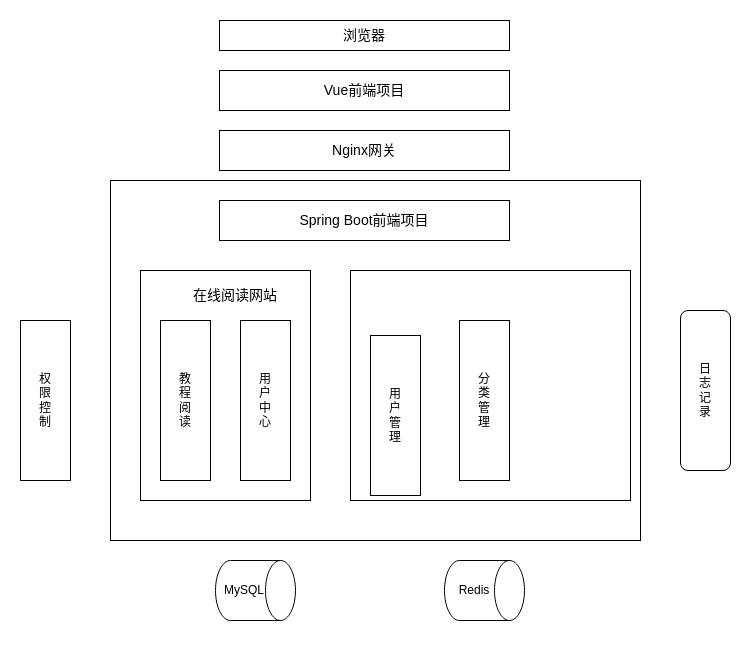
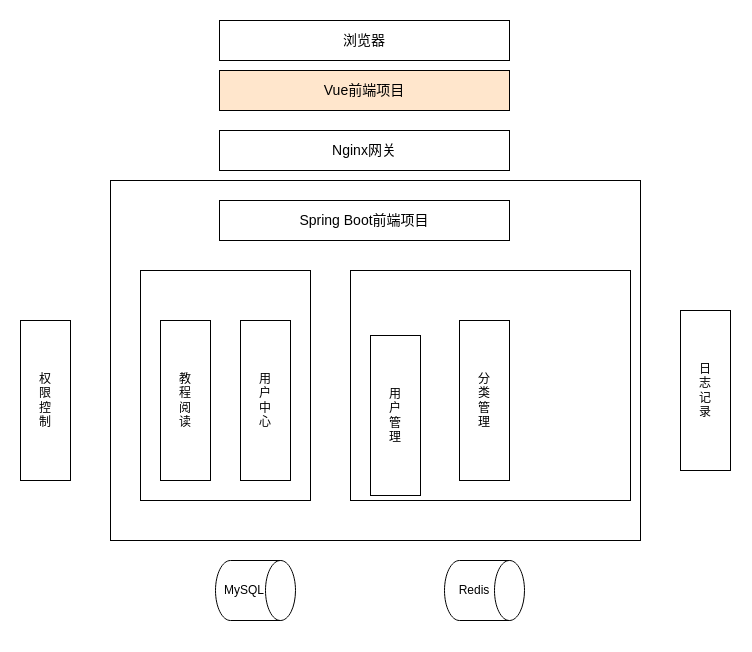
  <mxCell id="0" />
  <mxCell id="1" parent="0" />
- <mxCell id="2" value="&lt;font style=&quot;font-size: 14px;&quot;&gt;浏览器&lt;/font&gt;" style="rounded=0;whiteSpace=wrap;html=1;" vertex="1" parent="1"><mxGeometry x="219" y="20" width="290" height="30" as="geometry" /></mxCell>
- <mxCell id="3" value="&lt;font style=&quot;font-size: 14px;&quot;&gt;Vue前端项目&lt;/font&gt;" style="rounded=0;whiteSpace=wrap;html=1;" vertex="1" parent="1"><mxGeometry x="219" y="70" width="290" height="40" as="geometry" /></mxCell>
+ <mxCell id="2" value="&lt;font style=&quot;font-size: 14px;&quot;&gt;浏览器&lt;/font&gt;" style="rounded=0;whiteSpace=wrap;html=1;" vertex="1" parent="1"><mxGeometry x="219" y="20" width="290" height="40" as="geometry" /></mxCell>
+ <mxCell id="3" value="&lt;font style=&quot;font-size: 14px;&quot;&gt;Vue前端项目&lt;/font&gt;" style="rounded=0;whiteSpace=wrap;html=1;fillColor=#ffe6cc;" vertex="1" parent="1"><mxGeometry x="219" y="70" width="290" height="40" as="geometry" /></mxCell>
  <mxCell id="4" value="" style="rounded=0;whiteSpace=wrap;html=1;" vertex="1" parent="1"><mxGeometry x="110" y="180" width="530" height="360" as="geometry" /></mxCell>
  <mxCell id="5" value="&lt;font style=&quot;font-size: 14px;&quot;&gt;Spring Boot前端项目&lt;/font&gt;" style="rounded=0;whiteSpace=wrap;html=1;" vertex="1" parent="1"><mxGeometry x="219" y="200" width="290" height="40" as="geometry" /></mxCell>
  <mxCell id="6" value="" style="rounded=0;whiteSpace=wrap;html=1;" vertex="1" parent="1"><mxGeometry x="140" y="270" width="170" height="230" as="geometry" /></mxCell>
  <mxCell id="7" value="教&lt;br&gt;程&lt;br&gt;阅&lt;br&gt;读" style="rounded=0;whiteSpace=wrap;html=1;" vertex="1" parent="1"><mxGeometry x="160" y="320" width="50" height="160" as="geometry" /></mxCell>
  <mxCell id="8" value="" style="rounded=0;whiteSpace=wrap;html=1;" vertex="1" parent="1"><mxGeometry x="350" y="270" width="280" height="230" as="geometry" /></mxCell>
  <mxCell id="9" value="用&lt;br&gt;户&lt;br&gt;中&lt;br&gt;心" style="rounded=0;whiteSpace=wrap;html=1;" vertex="1" parent="1"><mxGeometry x="240" y="320" width="50" height="160" as="geometry" /></mxCell>
  <mxCell id="10" value="用&lt;br&gt;户&lt;br&gt;管&lt;br&gt;理" style="rounded=0;whiteSpace=wrap;html=1;" vertex="1" parent="1"><mxGeometry x="370" y="335" width="50" height="160" as="geometry" /></mxCell>
  <mxCell id="11" value="分&lt;br&gt;类&lt;br&gt;管&lt;br&gt;理" style="rounded=0;whiteSpace=wrap;html=1;" vertex="1" parent="1"><mxGeometry x="459" y="320" width="50" height="160" as="geometry" /></mxCell>
- <mxCell id="12" value="&lt;font style=&quot;font-size: 14px;&quot;&gt;在线阅读网站&lt;/font&gt;" style="text;html=1;strokeColor=none;fillColor=none;align=center;verticalAlign=middle;whiteSpace=wrap;rounded=0;" vertex="1" parent="1"><mxGeometry x="190" y="280" width="90" height="30" as="geometry" /></mxCell>
  <mxCell id="13" value="权&lt;br&gt;限&lt;br&gt;控&lt;br&gt;制" style="rounded=0;whiteSpace=wrap;html=1;" vertex="1" parent="1"><mxGeometry x="20" y="320" width="50" height="160" as="geometry" /></mxCell>
- <mxCell id="14" value="日&lt;br&gt;志&lt;br&gt;记&lt;br&gt;录" style="whiteSpace=wrap;html=1;rounded=1;" vertex="1" parent="1"><mxGeometry x="680" y="310" width="50" height="160" as="geometry" /></mxCell>
+ <mxCell id="14" value="日&lt;br&gt;志&lt;br&gt;记&lt;br&gt;录" style="rounded=0;whiteSpace=wrap;html=1;" vertex="1" parent="1"><mxGeometry x="680" y="310" width="50" height="160" as="geometry" /></mxCell>
  <mxCell id="15" value="" style="shape=cylinder3;whiteSpace=wrap;html=1;boundedLbl=1;backgroundOutline=1;size=15;rotation=90;" vertex="1" parent="1"><mxGeometry x="225" y="550" width="60" height="80" as="geometry" /></mxCell>
  <mxCell id="16" value="" style="shape=cylinder3;whiteSpace=wrap;html=1;boundedLbl=1;backgroundOutline=1;size=15;rotation=90;" vertex="1" parent="1"><mxGeometry x="454" y="550" width="60" height="80" as="geometry" /></mxCell>
  <mxCell id="17" value="&lt;font style=&quot;font-size: 14px;&quot;&gt;Nginx网关&lt;/font&gt;" style="rounded=0;whiteSpace=wrap;html=1;" vertex="1" parent="1"><mxGeometry x="219" y="130" width="290" height="40" as="geometry" /></mxCell>
  <mxCell id="18" value="MySQL" style="text;html=1;strokeColor=none;fillColor=none;align=center;verticalAlign=middle;whiteSpace=wrap;rounded=0;" vertex="1" parent="1"><mxGeometry x="214" y="575" width="60" height="30" as="geometry" /></mxCell>
  <mxCell id="19" value="Redis" style="text;html=1;strokeColor=none;fillColor=none;align=center;verticalAlign=middle;whiteSpace=wrap;rounded=0;" vertex="1" parent="1"><mxGeometry x="444" y="575" width="60" height="30" as="geometry" /></mxCell>
